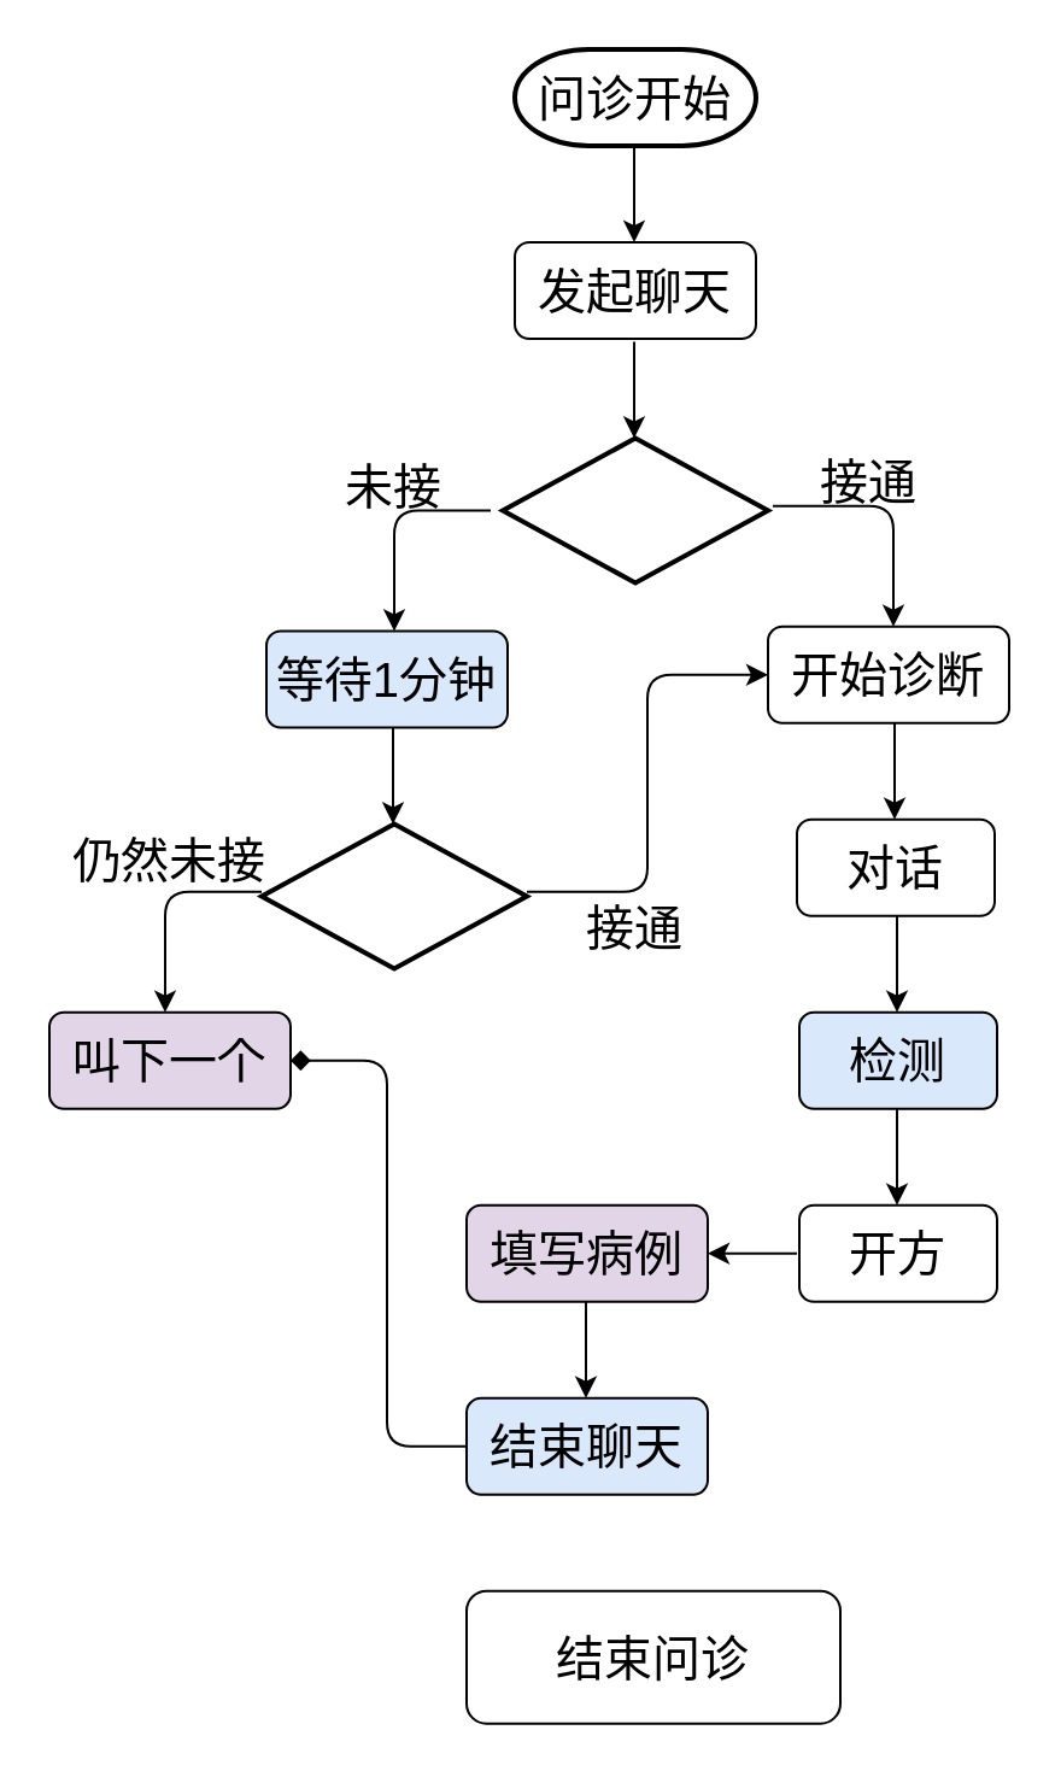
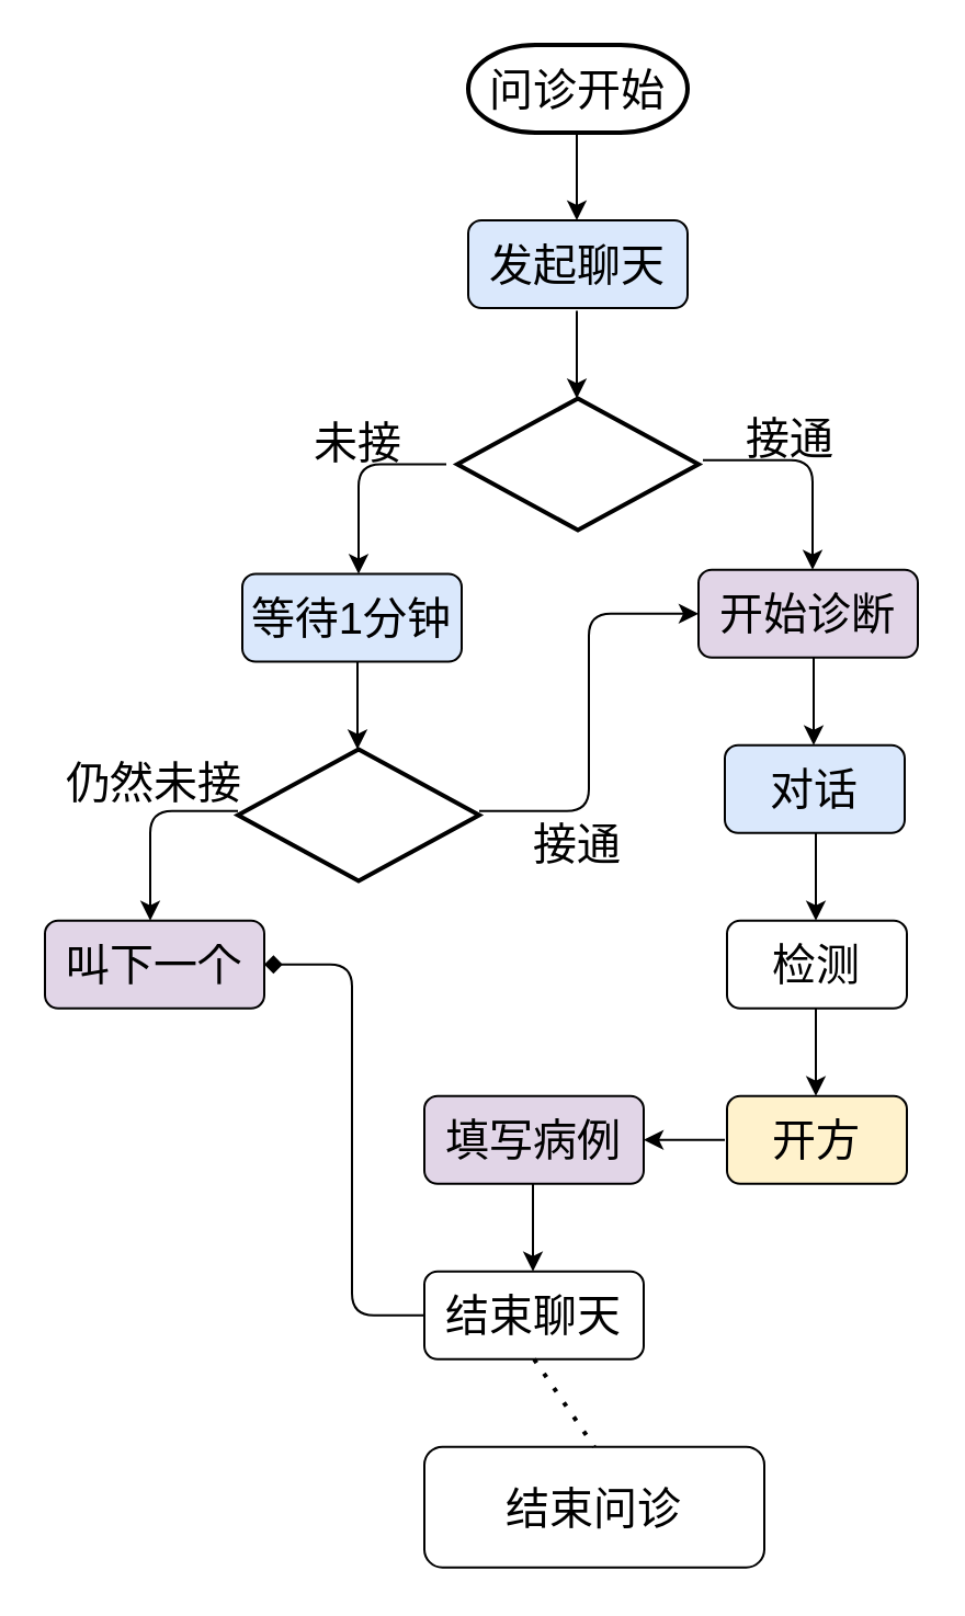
  <mxCell id="0" />
  <mxCell id="1" parent="0" />
  <mxCell id="2" value="问诊开始" style="strokeWidth=2;html=1;shape=mxgraph.flowchart.terminator;whiteSpace=wrap;fontSize=20;" parent="1" vertex="1"><mxGeometry x="213" y="20" width="100" height="40" as="geometry" /></mxCell>
  <mxCell id="3" value="" style="endArrow=classic;html=1;fontSize=20;exitX=0.5;exitY=1;exitDx=0;exitDy=0;exitPerimeter=0;" parent="1" edge="1"><mxGeometry width="50" height="50" relative="1" as="geometry"><mxPoint x="262.5" y="60" as="sourcePoint" /><mxPoint x="262.5" y="100" as="targetPoint" /></mxGeometry></mxCell>
- <mxCell id="4" value="发起聊天" style="rounded=1;whiteSpace=wrap;html=1;fontSize=20;" parent="1" vertex="1"><mxGeometry x="213" y="100" width="100" height="40" as="geometry" /></mxCell>
+ <mxCell id="4" value="发起聊天" style="rounded=1;whiteSpace=wrap;html=1;fontSize=20;fillColor=#dae8fc;" parent="1" vertex="1"><mxGeometry x="213" y="100" width="100" height="40" as="geometry" /></mxCell>
  <mxCell id="5" value="" style="endArrow=classic;html=1;fontSize=20;exitX=0.5;exitY=1;exitDx=0;exitDy=0;" parent="1" edge="1"><mxGeometry width="50" height="50" relative="1" as="geometry"><mxPoint x="262.5" y="141.25" as="sourcePoint" /><mxPoint x="262.5" y="181.25" as="targetPoint" /></mxGeometry></mxCell>
  <mxCell id="6" value="" style="strokeWidth=2;html=1;shape=mxgraph.flowchart.decision;whiteSpace=wrap;fontSize=20;" parent="1" vertex="1"><mxGeometry x="208" y="181.25" width="110" height="60" as="geometry" /></mxCell>
  <mxCell id="7" value="" style="endArrow=classic;html=1;fontSize=20;" parent="1" edge="1"><mxGeometry width="50" height="50" relative="1" as="geometry"><mxPoint x="203" y="211.25" as="sourcePoint" /><mxPoint x="163" y="261.25" as="targetPoint" /><Array as="points"><mxPoint x="163" y="211.25" /></Array></mxGeometry></mxCell>
  <mxCell id="8" value="未接" style="text;html=1;strokeColor=none;fillColor=none;align=center;verticalAlign=middle;whiteSpace=wrap;rounded=0;fontSize=20;" parent="1" vertex="1"><mxGeometry x="133" y="186.25" width="60" height="30" as="geometry" /></mxCell>
  <mxCell id="9" value="等待1分钟" style="rounded=1;whiteSpace=wrap;html=1;fontSize=20;fillColor=#dae8fc;" parent="1" vertex="1"><mxGeometry x="110" y="261.25" width="100" height="40" as="geometry" /></mxCell>
  <mxCell id="10" value="" style="endArrow=classic;html=1;fontSize=20;" parent="1" edge="1"><mxGeometry width="50" height="50" relative="1" as="geometry"><mxPoint x="320" y="209.37" as="sourcePoint" /><mxPoint x="370" y="259.37" as="targetPoint" /><Array as="points"><mxPoint x="370" y="209.37" /></Array></mxGeometry></mxCell>
  <mxCell id="11" value="接通" style="text;html=1;strokeColor=none;fillColor=none;align=center;verticalAlign=middle;whiteSpace=wrap;rounded=0;fontSize=20;" parent="1" vertex="1"><mxGeometry x="330" y="184.37" width="60" height="30" as="geometry" /></mxCell>
- <mxCell id="12" value="开始诊断" style="rounded=1;whiteSpace=wrap;html=1;fontSize=20;" parent="1" vertex="1"><mxGeometry x="318" y="259.37" width="100" height="40" as="geometry" /></mxCell>
+ <mxCell id="12" value="开始诊断" style="rounded=1;whiteSpace=wrap;html=1;fontSize=20;fillColor=#e1d5e7;" parent="1" vertex="1"><mxGeometry x="318" y="259.37" width="100" height="40" as="geometry" /></mxCell>
  <mxCell id="13" value="" style="endArrow=classic;html=1;fontSize=20;exitX=0.5;exitY=1;exitDx=0;exitDy=0;" parent="1" edge="1"><mxGeometry width="50" height="50" relative="1" as="geometry"><mxPoint x="162.5" y="301.25" as="sourcePoint" /><mxPoint x="162.5" y="341.25" as="targetPoint" /></mxGeometry></mxCell>
  <mxCell id="14" value="" style="strokeWidth=2;html=1;shape=mxgraph.flowchart.decision;whiteSpace=wrap;fontSize=20;" parent="1" vertex="1"><mxGeometry x="108" y="341.25" width="110" height="60" as="geometry" /></mxCell>
  <mxCell id="15" value="" style="endArrow=classic;html=1;fontSize=20;" parent="1" edge="1"><mxGeometry width="50" height="50" relative="1" as="geometry"><mxPoint x="108" y="369.37" as="sourcePoint" /><mxPoint x="68" y="419.37" as="targetPoint" /><Array as="points"><mxPoint x="68" y="369.37" /></Array></mxGeometry></mxCell>
  <mxCell id="16" value="仍然未接" style="text;html=1;strokeColor=none;fillColor=none;align=center;verticalAlign=middle;whiteSpace=wrap;rounded=0;fontSize=20;" parent="1" vertex="1"><mxGeometry x="20" y="341.25" width="100" height="30" as="geometry" /></mxCell>
  <mxCell id="17" value="叫下一个" style="rounded=1;whiteSpace=wrap;html=1;fontSize=20;fillColor=#e1d5e7;" parent="1" vertex="1"><mxGeometry x="20" y="419.37" width="100" height="40" as="geometry" /></mxCell>
  <mxCell id="18" value="" style="endArrow=classic;html=1;fontSize=20;entryX=0;entryY=0.5;entryDx=0;entryDy=0;" parent="1" target="12" edge="1"><mxGeometry width="50" height="50" relative="1" as="geometry"><mxPoint x="218" y="369.37" as="sourcePoint" /><mxPoint x="268" y="419.37" as="targetPoint" /><Array as="points"><mxPoint x="268" y="369.37" /><mxPoint x="268" y="279.37" /></Array></mxGeometry></mxCell>
  <mxCell id="19" value="接通" style="text;html=1;strokeColor=none;fillColor=none;align=center;verticalAlign=middle;whiteSpace=wrap;rounded=0;fontSize=20;" parent="1" vertex="1"><mxGeometry x="233" y="369.37" width="60" height="30" as="geometry" /></mxCell>
- <mxCell id="20" value="对话" style="rounded=1;whiteSpace=wrap;html=1;fontSize=20;" parent="1" vertex="1"><mxGeometry x="330" y="339.37" width="82" height="40" as="geometry" /></mxCell>
- <mxCell id="21" value="检测" style="rounded=1;whiteSpace=wrap;html=1;fontSize=20;fillColor=#dae8fc;" parent="1" vertex="1"><mxGeometry x="331" y="419.37" width="82" height="40" as="geometry" /></mxCell>
- <mxCell id="22" value="开方" style="rounded=1;whiteSpace=wrap;html=1;fontSize=20;" parent="1" vertex="1"><mxGeometry x="331" y="499.37" width="82" height="40" as="geometry" /></mxCell>
+ <mxCell id="20" value="对话" style="rounded=1;whiteSpace=wrap;html=1;fontSize=20;fillColor=#dae8fc;" parent="1" vertex="1"><mxGeometry x="330" y="339.37" width="82" height="40" as="geometry" /></mxCell>
+ <mxCell id="21" value="检测" style="rounded=1;whiteSpace=wrap;html=1;fontSize=20;" parent="1" vertex="1"><mxGeometry x="331" y="419.37" width="82" height="40" as="geometry" /></mxCell>
+ <mxCell id="22" value="开方" style="rounded=1;whiteSpace=wrap;html=1;fontSize=20;fillColor=#fff2cc;" parent="1" vertex="1"><mxGeometry x="331" y="499.37" width="82" height="40" as="geometry" /></mxCell>
  <mxCell id="23" value="" style="endArrow=classic;html=1;fontSize=20;exitX=0.5;exitY=1;exitDx=0;exitDy=0;exitPerimeter=0;" parent="1" edge="1"><mxGeometry width="50" height="50" relative="1" as="geometry"><mxPoint x="370.5" y="299.37" as="sourcePoint" /><mxPoint x="370.5" y="339.37" as="targetPoint" /></mxGeometry></mxCell>
  <mxCell id="24" value="" style="endArrow=classic;html=1;fontSize=20;exitX=0.5;exitY=1;exitDx=0;exitDy=0;exitPerimeter=0;" parent="1" edge="1"><mxGeometry width="50" height="50" relative="1" as="geometry"><mxPoint x="371.5" y="379.37" as="sourcePoint" /><mxPoint x="371.5" y="419.37" as="targetPoint" /></mxGeometry></mxCell>
  <mxCell id="25" value="" style="endArrow=classic;html=1;fontSize=20;exitX=0.5;exitY=1;exitDx=0;exitDy=0;exitPerimeter=0;" parent="1" edge="1"><mxGeometry width="50" height="50" relative="1" as="geometry"><mxPoint x="371.5" y="459.37" as="sourcePoint" /><mxPoint x="371.5" y="499.37" as="targetPoint" /></mxGeometry></mxCell>
  <mxCell id="26" value="" style="endArrow=classic;html=1;fontSize=20;entryX=1;entryY=0.5;entryDx=0;entryDy=0;" parent="1" target="27" edge="1"><mxGeometry width="50" height="50" relative="1" as="geometry"><mxPoint x="330" y="519.37" as="sourcePoint" /><mxPoint x="260" y="519.37" as="targetPoint" /></mxGeometry></mxCell>
  <mxCell id="27" value="填写病例" style="rounded=1;whiteSpace=wrap;html=1;fontSize=20;fillColor=#e1d5e7;" parent="1" vertex="1"><mxGeometry x="193" y="499.37" width="100" height="40" as="geometry" /></mxCell>
  <mxCell id="28" value="" style="endArrow=classic;html=1;fontSize=20;exitX=0.5;exitY=1;exitDx=0;exitDy=0;exitPerimeter=0;" parent="1" edge="1"><mxGeometry width="50" height="50" relative="1" as="geometry"><mxPoint x="242.5" y="539.37" as="sourcePoint" /><mxPoint x="242.5" y="579.37" as="targetPoint" /></mxGeometry></mxCell>
  <mxCell id="29" value="" style="endArrow=diamond;html=1;fontSize=20;exitX=0;exitY=0.5;exitDx=0;exitDy=0;entryX=1;entryY=0.5;entryDx=0;entryDy=0;" parent="1" source="30" target="17" edge="1"><mxGeometry width="50" height="50" relative="1" as="geometry"><mxPoint x="340" y="569.37" as="sourcePoint" /><mxPoint x="340" y="609.37" as="targetPoint" /><Array as="points"><mxPoint x="160" y="599.37" /><mxPoint x="160" y="439.37" /></Array></mxGeometry></mxCell>
- <mxCell id="30" value="结束聊天" style="rounded=1;whiteSpace=wrap;html=1;fontSize=20;fillColor=#dae8fc;" parent="1" vertex="1"><mxGeometry x="193" y="579.37" width="100" height="40" as="geometry" /></mxCell>
+ <mxCell id="30" value="结束聊天" style="rounded=1;whiteSpace=wrap;html=1;fontSize=20;" parent="1" vertex="1"><mxGeometry x="193" y="579.37" width="100" height="40" as="geometry" /></mxCell>
  <mxCell id="31" value="结束问诊" style="rounded=1;whiteSpace=wrap;html=1;fontSize=20;" parent="1" vertex="1"><mxGeometry x="193" y="659.37" width="155" height="55" as="geometry" /></mxCell>
+ <mxCell id="32" value="" style="endArrow=none;dashed=1;html=1;dashPattern=1 3;strokeWidth=2;fontSize=20;exitX=0.5;exitY=1;exitDx=0;exitDy=0;entryX=0.5;entryY=0;entryDx=0;entryDy=0;" parent="1" source="30" target="31" edge="1"><mxGeometry width="50" height="50" relative="1" as="geometry"><mxPoint x="230" y="599.37" as="sourcePoint" /><mxPoint x="280" y="549.37" as="targetPoint" /></mxGeometry></mxCell>
